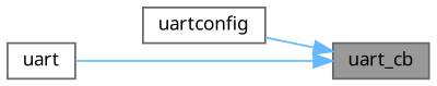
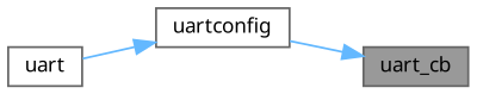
  digraph {
    fontname="Noto Sans"
    rankdir=RL
    node [color=grey40 fillcolor=white fontname="Noto Sans" fontsize=10 shape=box style=filled]
    edge [color=steelblue1 dir=back fontname="Noto Sans" fontsize=10 labelfontname=Helvetica labelfontsize=10 style=solid]
    n1 [color=gray40 fillcolor=grey60 fontcolor=black height=0.2 label=uart_cb width=0.4]
    n2 [height=0.2 label=uartconfig width=0.4]
    n3 [height=0.2 label=uart width=0.4]
    n1 -> n2
-   n1 -> n3
+   n2 -> n3
  }
